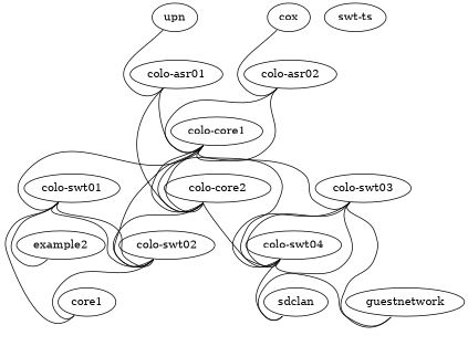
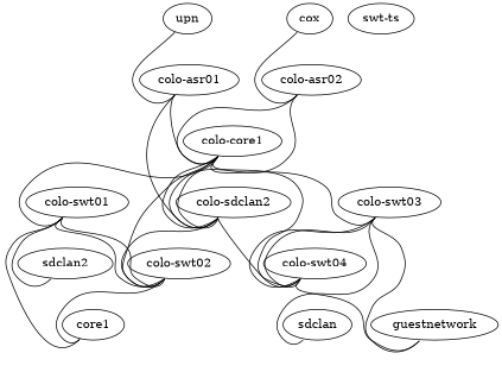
  graph {
    node [config="./helper_scripts/extra_switch_config.sh" function=leaf memory=768 os="CumulusCommunity/cumulus-vx" version="3.7.12"]
    edge [headport=swp1 tailport=swp11]
    upn [mgmt_ip="192.168.200.1"]
    "colo-asr01" [mgmt_ip="192.168.200.3"]
    "colo-core1" [mgmt_ip="192.168.200.5"]
-   "colo-core2" [mgmt_ip="192.168.200.6"]
+   "colo-core2" [mgmt_ip="192.168.200.6" label="colo-sdclan2"]
    cox [mgmt_ip="192.168.200.2"]
    "colo-asr02" [mgmt_ip="192.168.200.4"]
    "colo-swt01" [mgmt_ip="192.168.200.7"]
    "colo-swt02" [mgmt_ip="192.168.200.8"]
    "colo-swt03" [mgmt_ip="192.168.200.9"]
    "colo-swt04" [mgmt_ip="192.168.200.10"]
    n11 [label=core1 mgmt_ip="192.168.200.14"]
-   example2 [mgmt_ip="192.168.200.15"]
+   example2 [mgmt_ip="192.168.200.15" label=sdclan2]
    sdclan [mgmt_ip="192.168.200.12"]
    guestnetwork [mgmt_ip="192.168.200.13"]
    n15 [label="swt-ts" memory=8192 mgmt_ip="192.168.200.20" config=""]
    upn -- "colo-asr01" [tailport=swp1]
    "colo-asr01" -- "colo-core1" [headport=swp5 tailport=swp3]
    "colo-asr01" -- "colo-core2" [headport=swp5 tailport=swp4]
    "colo-core1" -- "colo-core2" [tailport=swp1]
    "colo-core1" -- "colo-core2" [headport=swp2 tailport=swp2]
    "colo-core1" -- "colo-swt01" [headport=swp3 tailport=swp10]
    "colo-core1" -- "colo-swt02" [headport=swp3]
    "colo-core1" -- "colo-swt03" [headport=swp3 tailport=swp12]
    "colo-core1" -- "colo-swt04" [headport=swp3 tailport=swp13]
    "colo-core2" -- "colo-swt02" [headport=swp4]
    "colo-core2" -- "colo-swt04" [headport=swp4 tailport=swp13]
    cox -- "colo-asr02" [tailport=swp2]
    "colo-asr02" -- "colo-core1" [headport=swp6 tailport=swp3]
    "colo-asr02" -- "colo-core2" [headport=swp6 tailport=swp4]
    "colo-swt01" -- "colo-swt02" [tailport=swp1]
    "colo-swt01" -- "colo-swt02" [headport=swp2 tailport=swp2]
    "colo-swt01" -- n11 [tailport=swp10]
    "colo-swt01" -- example2
    "colo-swt02" -- n11 [headport=swp2 tailport=swp10]
    "colo-swt03" -- "colo-swt04" [tailport=swp1]
    "colo-swt03" -- "colo-swt04" [headport=swp2 tailport=swp2]
    "colo-swt03" -- sdclan
    "colo-swt03" -- guestnetwork [tailport=swp12]
-   "colo-swt04" -- sdclan [headport=swp2]
    "colo-swt04" -- guestnetwork [headport=swp2 tailport=swp12]
  }
